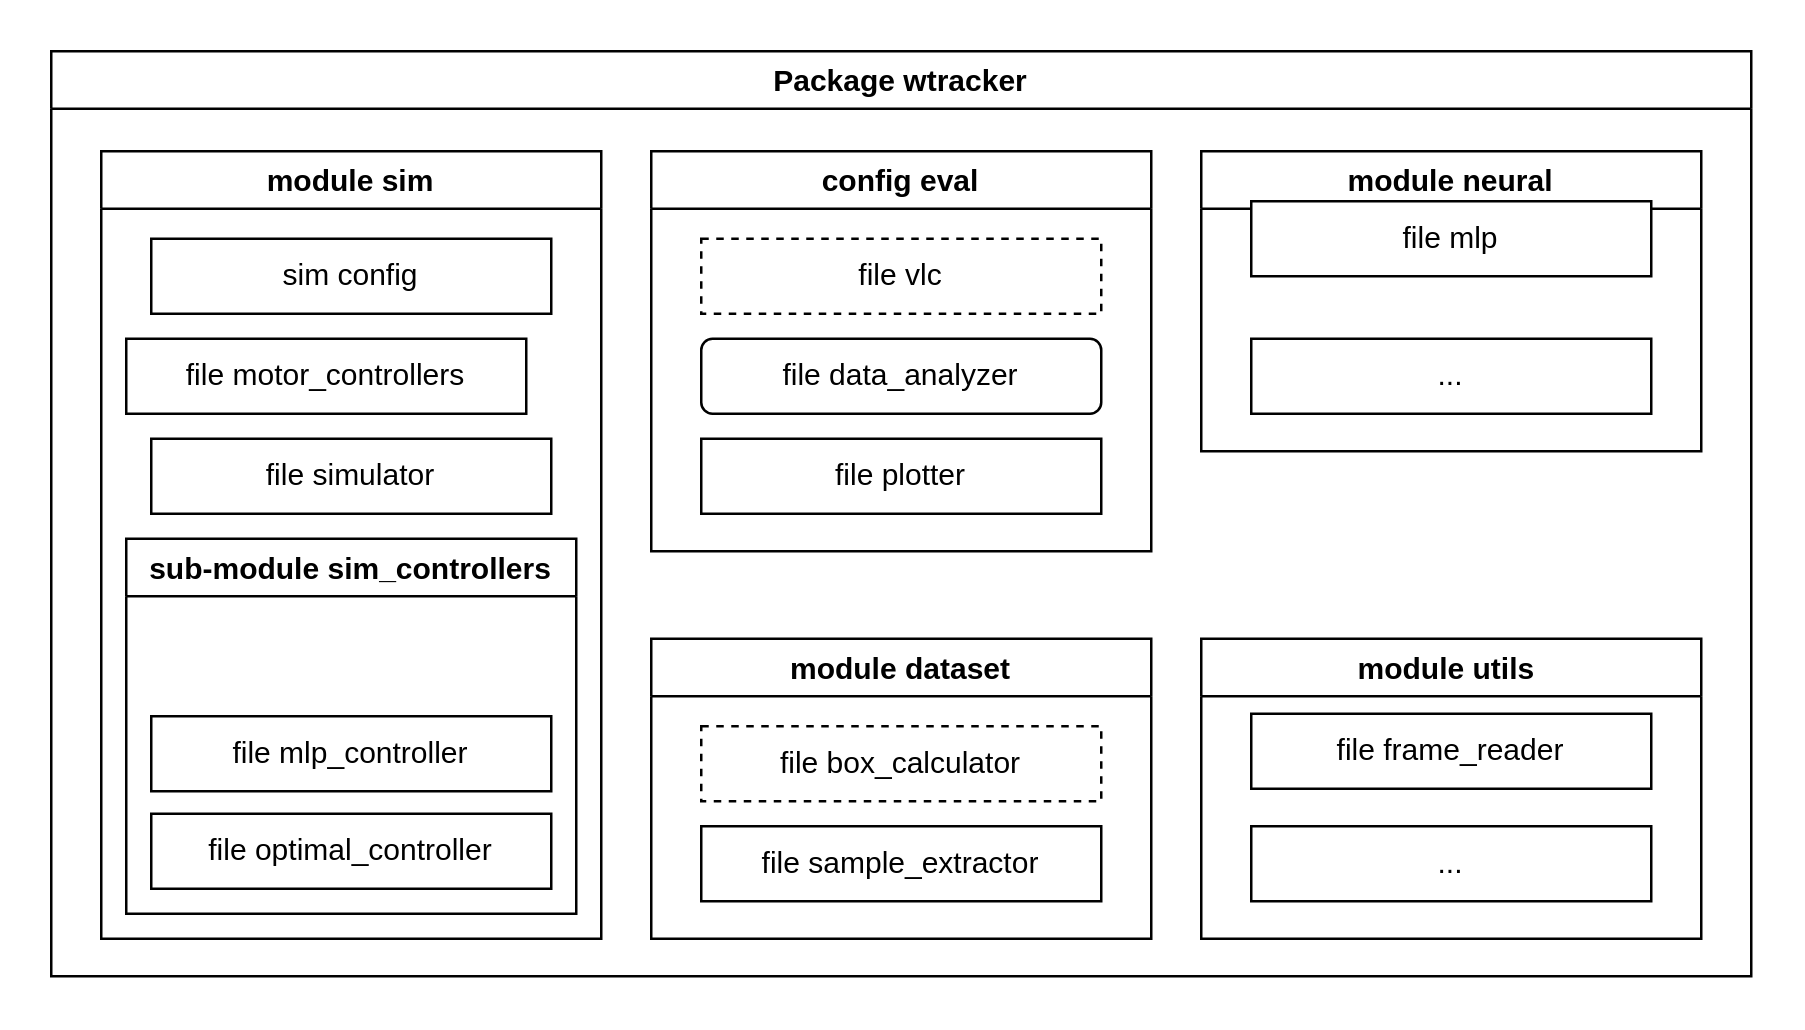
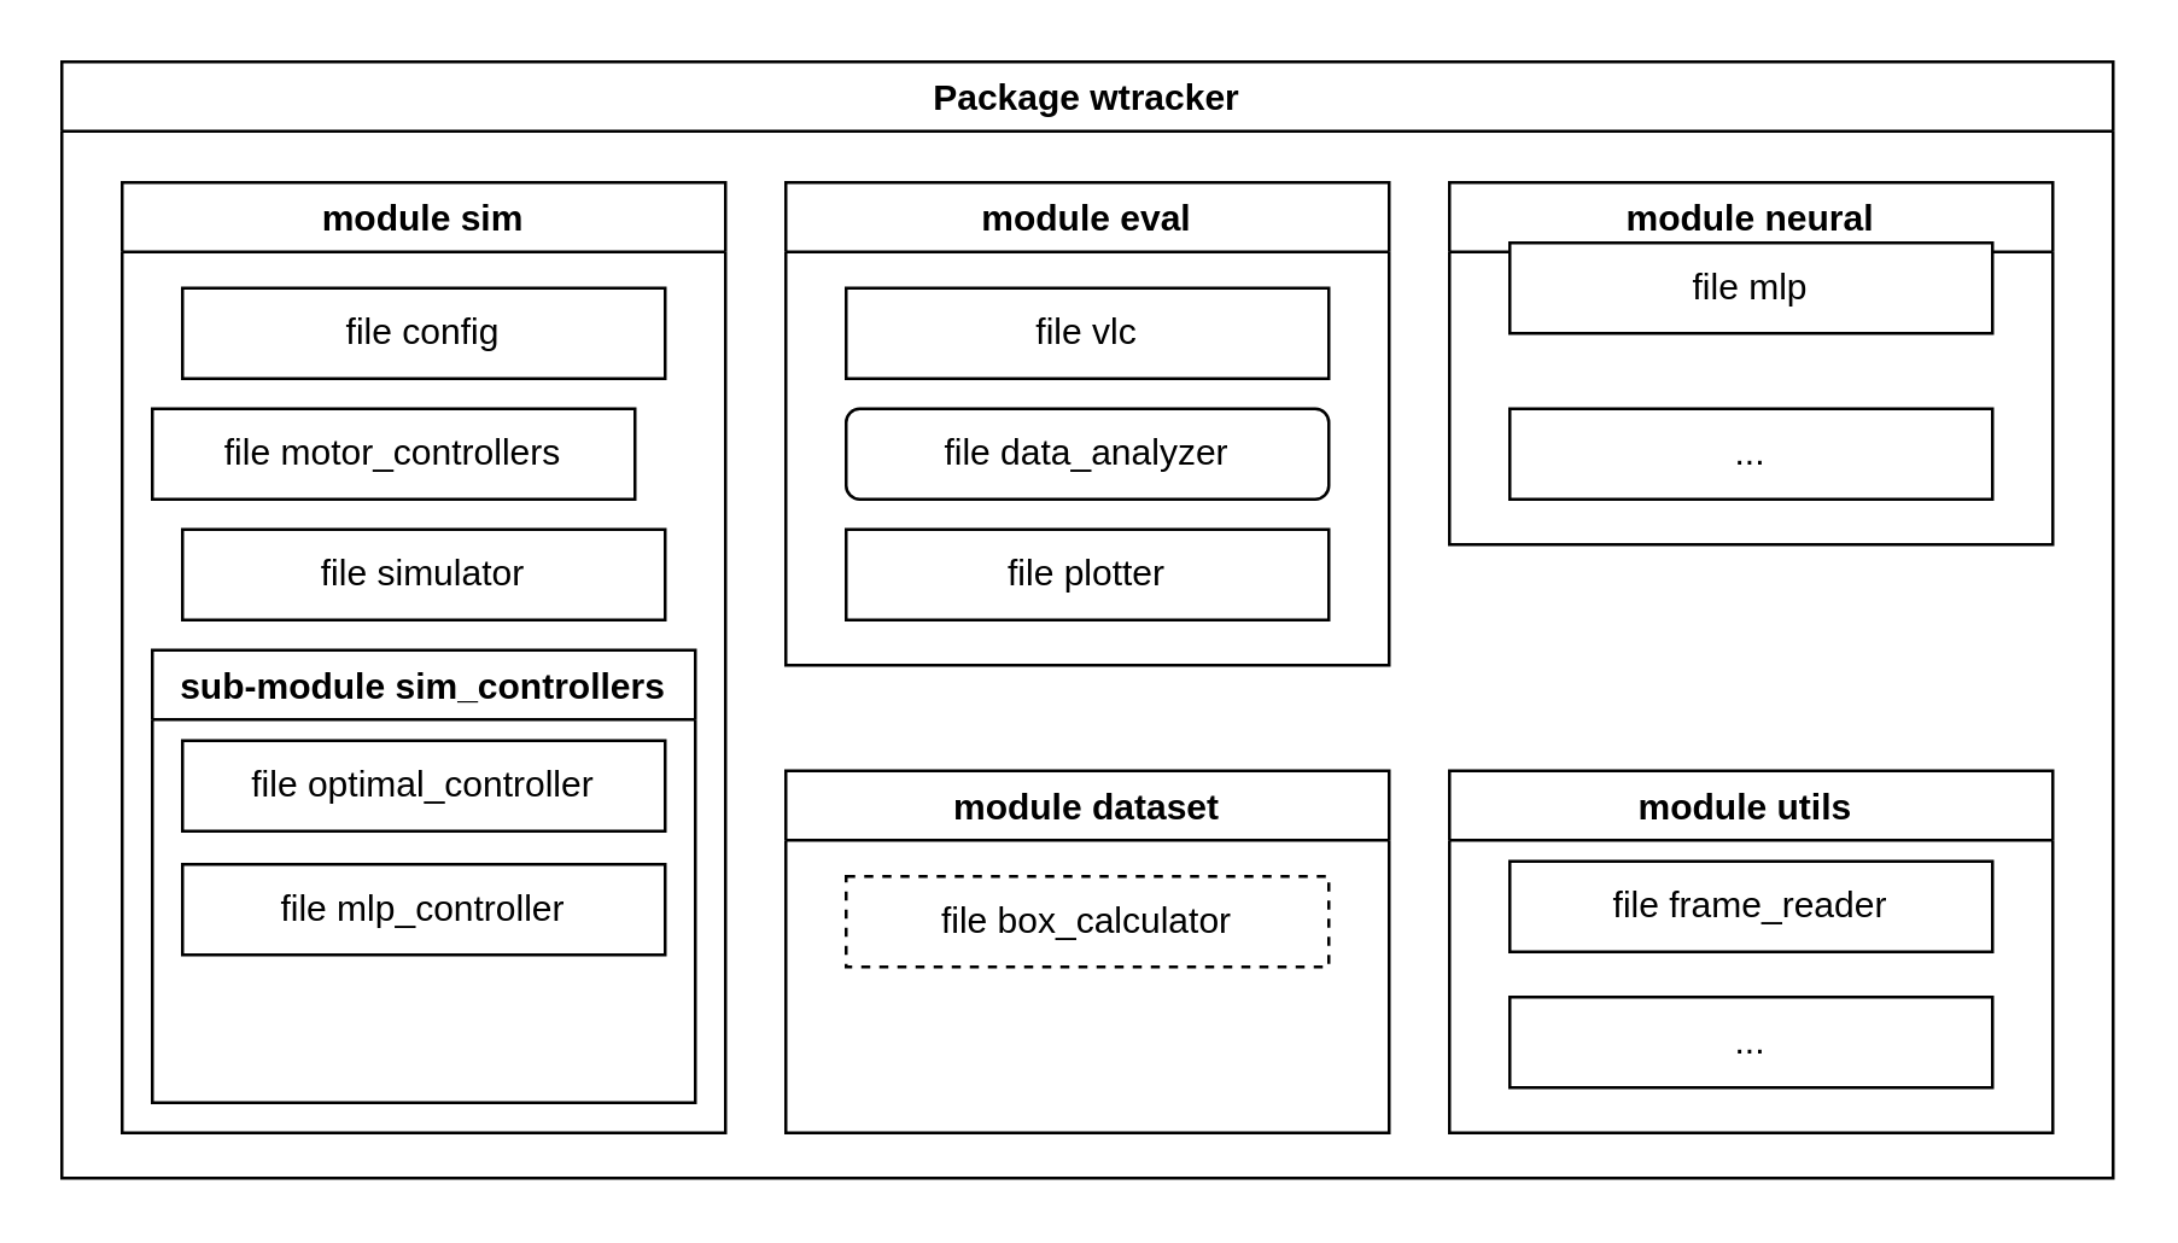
  <mxCell id="0" />
  <mxCell id="1" parent="0" />
  <mxCell id="2" value="Package wtracker" style="swimlane;" parent="1" vertex="1"><mxGeometry x="20" y="20" width="680" height="370" as="geometry" /></mxCell>
  <mxCell id="3" value="module sim" style="swimlane;" parent="2" vertex="1"><mxGeometry x="20" y="40" width="200" height="315" as="geometry" /></mxCell>
  <mxCell id="4" value="sub-module sim_controllers" style="swimlane;fontStyle=1" parent="3" vertex="1"><mxGeometry x="10" y="155" width="180" height="150" as="geometry" /></mxCell>
- <mxCell id="5" value="file optimal_controller" style="whiteSpace=wrap;html=1;" parent="4" vertex="1"><mxGeometry x="10" y="110" width="160" height="30" as="geometry" /></mxCell>
+ <mxCell id="5" value="file optimal_controller" style="whiteSpace=wrap;html=1;" parent="4" vertex="1"><mxGeometry x="10" y="30" width="160" height="30" as="geometry" /></mxCell>
  <mxCell id="6" value="file mlp_controller" style="whiteSpace=wrap;html=1;" parent="4" vertex="1"><mxGeometry x="10" y="71" width="160" height="30" as="geometry" /></mxCell>
- <mxCell id="7" value="sim config" style="whiteSpace=wrap;html=1;" vertex="1" parent="3"><mxGeometry x="20" y="35" width="160" height="30" as="geometry" /></mxCell>
+ <mxCell id="7" value="file config" style="whiteSpace=wrap;html=1;" vertex="1" parent="3"><mxGeometry x="20" y="35" width="160" height="30" as="geometry" /></mxCell>
  <mxCell id="8" value="file motor_controllers" style="whiteSpace=wrap;html=1;" vertex="1" parent="3"><mxGeometry x="10" y="75" width="160" height="30" as="geometry" /></mxCell>
  <mxCell id="9" value="file simulator" style="whiteSpace=wrap;html=1;" vertex="1" parent="3"><mxGeometry x="20" y="115" width="160" height="30" as="geometry" /></mxCell>
- <mxCell id="10" value="config eval" style="swimlane;" vertex="1" parent="2"><mxGeometry x="240" y="40" width="200" height="160" as="geometry" /></mxCell>
- <mxCell id="11" value="file vlc" style="whiteSpace=wrap;html=1;dashed=1;" vertex="1" parent="10"><mxGeometry x="20" y="35" width="160" height="30" as="geometry" /></mxCell>
+ <mxCell id="10" value="module eval" style="swimlane;" vertex="1" parent="2"><mxGeometry x="240" y="40" width="200" height="160" as="geometry" /></mxCell>
+ <mxCell id="11" value="file vlc" style="whiteSpace=wrap;html=1;" vertex="1" parent="10"><mxGeometry x="20" y="35" width="160" height="30" as="geometry" /></mxCell>
  <mxCell id="12" value="file data_analyzer" style="whiteSpace=wrap;html=1;rounded=1;" vertex="1" parent="10"><mxGeometry x="20" y="75" width="160" height="30" as="geometry" /></mxCell>
  <mxCell id="13" value="file plotter" style="whiteSpace=wrap;html=1;" vertex="1" parent="10"><mxGeometry x="20" y="115" width="160" height="30" as="geometry" /></mxCell>
  <mxCell id="14" value="module dataset" style="swimlane;" vertex="1" parent="2"><mxGeometry x="240" y="235" width="200" height="120" as="geometry" /></mxCell>
  <mxCell id="15" value="file box_calculator" style="whiteSpace=wrap;html=1;dashed=1;" vertex="1" parent="14"><mxGeometry x="20" y="35" width="160" height="30" as="geometry" /></mxCell>
- <mxCell id="16" value="file sample_extractor" style="whiteSpace=wrap;html=1;" vertex="1" parent="14"><mxGeometry x="20" y="75" width="160" height="30" as="geometry" /></mxCell>
  <mxCell id="17" value="module neural" style="swimlane;" vertex="1" parent="2"><mxGeometry x="460" y="40" width="200" height="120" as="geometry" /></mxCell>
  <mxCell id="18" value="file mlp" style="whiteSpace=wrap;html=1;" vertex="1" parent="17"><mxGeometry x="20" y="20" width="160" height="30" as="geometry" /></mxCell>
  <mxCell id="19" value="..." style="whiteSpace=wrap;html=1;" vertex="1" parent="17"><mxGeometry x="20" y="75" width="160" height="30" as="geometry" /></mxCell>
  <mxCell id="20" value="module utils " style="swimlane;" vertex="1" parent="2"><mxGeometry x="460" y="235" width="200" height="120" as="geometry" /></mxCell>
  <mxCell id="21" value="file frame_reader" style="whiteSpace=wrap;html=1;" vertex="1" parent="20"><mxGeometry x="20" y="30" width="160" height="30" as="geometry" /></mxCell>
  <mxCell id="22" value="..." style="whiteSpace=wrap;html=1;" vertex="1" parent="20"><mxGeometry x="20" y="75" width="160" height="30" as="geometry" /></mxCell>
